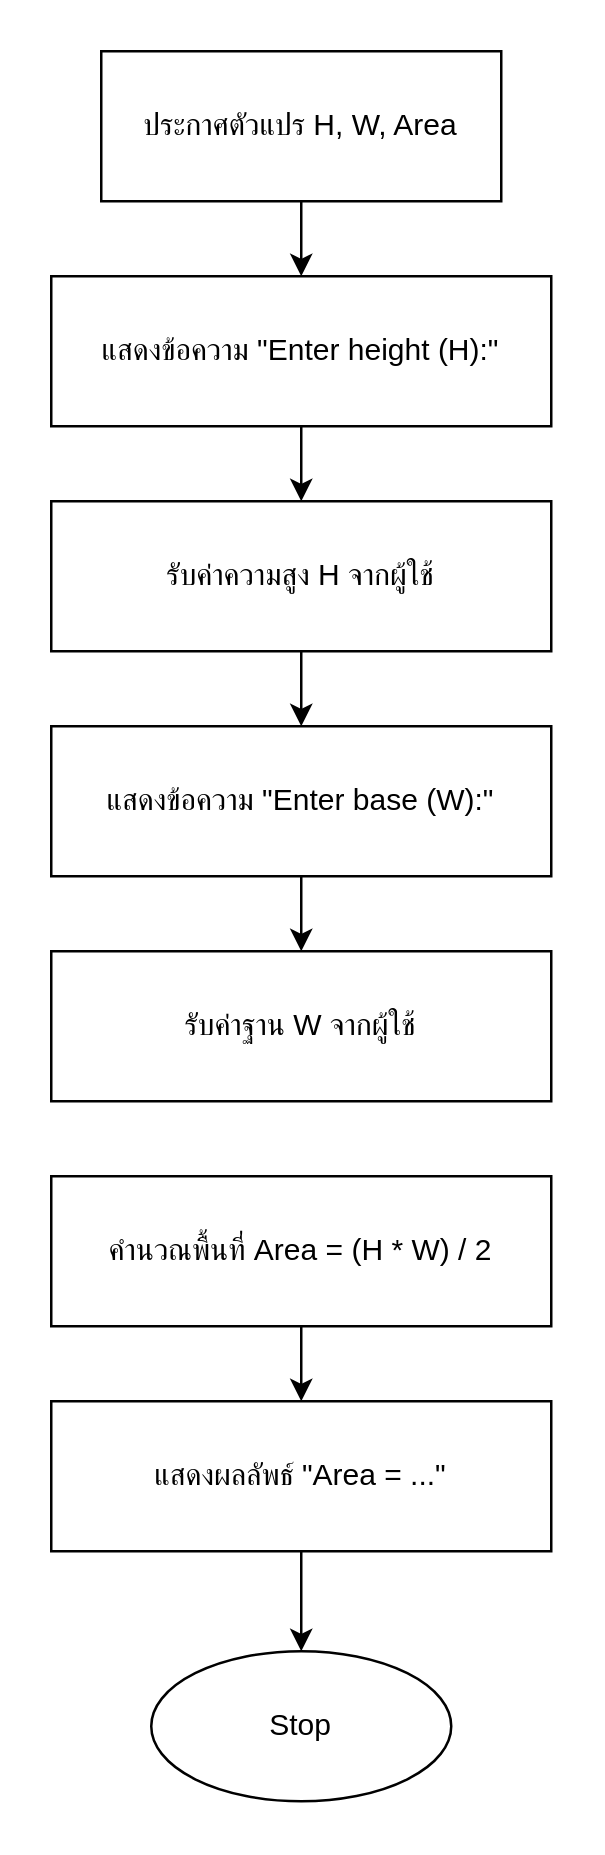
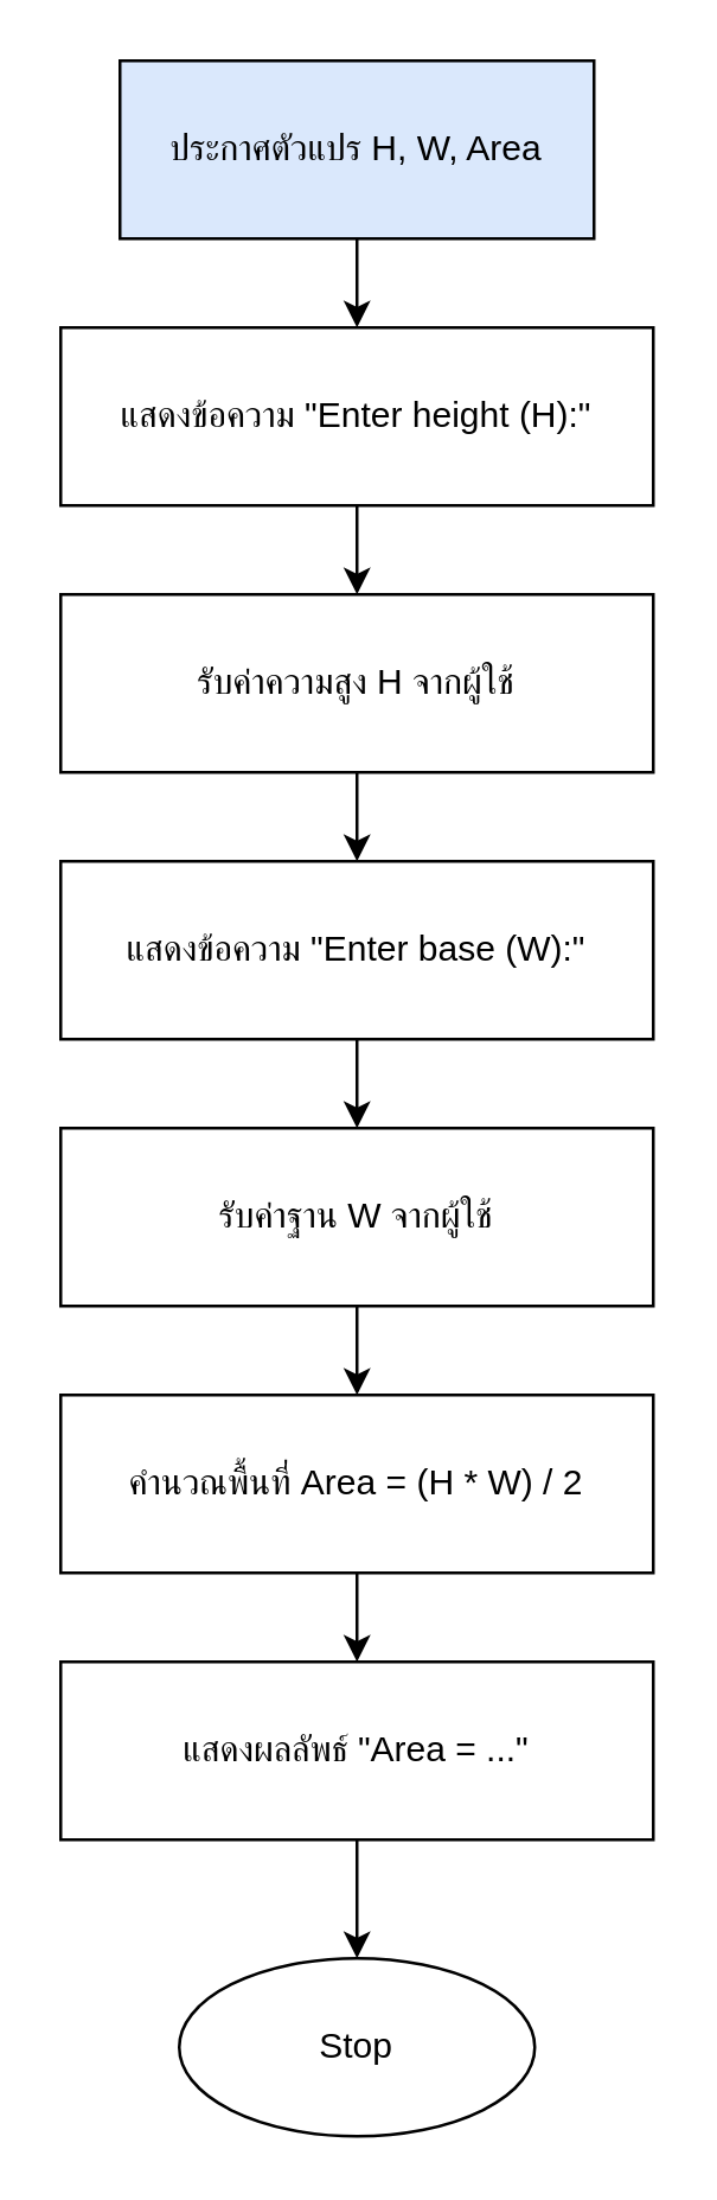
  <mxCell id="0" />
  <mxCell id="1" parent="0" />
- <mxCell id="2" value="ประกาศตัวแปร H, W, Area" style="rounded=0;whiteSpace=wrap;html=1;" vertex="1" parent="1"><mxGeometry x="40" y="20" width="160" height="60" as="geometry" /></mxCell>
+ <mxCell id="2" value="ประกาศตัวแปร H, W, Area" style="rounded=0;whiteSpace=wrap;html=1;fillColor=#dae8fc;" vertex="1" parent="1"><mxGeometry x="40" y="20" width="160" height="60" as="geometry" /></mxCell>
  <mxCell id="3" value="แสดงข้อความ &quot;Enter height (H):&quot;" style="parallelogram;whiteSpace=wrap;html=1;" vertex="1" parent="1"><mxGeometry x="20" y="110" width="200" height="60" as="geometry" /></mxCell>
  <mxCell id="4" value="รับค่าความสูง H จากผู้ใช้" style="parallelogram;whiteSpace=wrap;html=1;" vertex="1" parent="1"><mxGeometry x="20" y="200" width="200" height="60" as="geometry" /></mxCell>
  <mxCell id="5" value="แสดงข้อความ &quot;Enter base (W):&quot;" style="parallelogram;whiteSpace=wrap;html=1;" vertex="1" parent="1"><mxGeometry x="20" y="290" width="200" height="60" as="geometry" /></mxCell>
  <mxCell id="6" value="รับค่าฐาน W จากผู้ใช้" style="parallelogram;whiteSpace=wrap;html=1;" vertex="1" parent="1"><mxGeometry x="20" y="380" width="200" height="60" as="geometry" /></mxCell>
  <mxCell id="7" value="คำนวณพื้นที่ Area = (H * W) / 2" style="rounded=0;whiteSpace=wrap;html=1;" vertex="1" parent="1"><mxGeometry x="20" y="470" width="200" height="60" as="geometry" /></mxCell>
  <mxCell id="8" value="แสดงผลลัพธ์ &quot;Area = ...&quot;" style="parallelogram;whiteSpace=wrap;html=1;" vertex="1" parent="1"><mxGeometry x="20" y="560" width="200" height="60" as="geometry" /></mxCell>
  <mxCell id="9" value="Stop" style="ellipse;whiteSpace=wrap;html=1;" vertex="1" parent="1"><mxGeometry x="60" y="660" width="120" height="60" as="geometry" /></mxCell>
  <mxCell id="10" style="endArrow=classic;html=1;" edge="1" parent="1" source="2" target="3"><mxGeometry relative="1" as="geometry" /></mxCell>
  <mxCell id="11" style="endArrow=classic;html=1;" edge="1" parent="1" source="3" target="4"><mxGeometry relative="1" as="geometry" /></mxCell>
  <mxCell id="12" style="endArrow=classic;html=1;" edge="1" parent="1" source="4" target="5"><mxGeometry relative="1" as="geometry" /></mxCell>
  <mxCell id="13" style="endArrow=classic;html=1;" edge="1" parent="1" source="5" target="6"><mxGeometry relative="1" as="geometry" /></mxCell>
+ <mxCell id="14" style="endArrow=classic;html=1;" edge="1" parent="1" source="6" target="7"><mxGeometry relative="1" as="geometry" /></mxCell>
  <mxCell id="15" style="endArrow=classic;html=1;" edge="1" parent="1" source="7" target="8"><mxGeometry relative="1" as="geometry" /></mxCell>
  <mxCell id="16" style="endArrow=classic;html=1;" edge="1" parent="1" source="8" target="9"><mxGeometry relative="1" as="geometry" /></mxCell>
